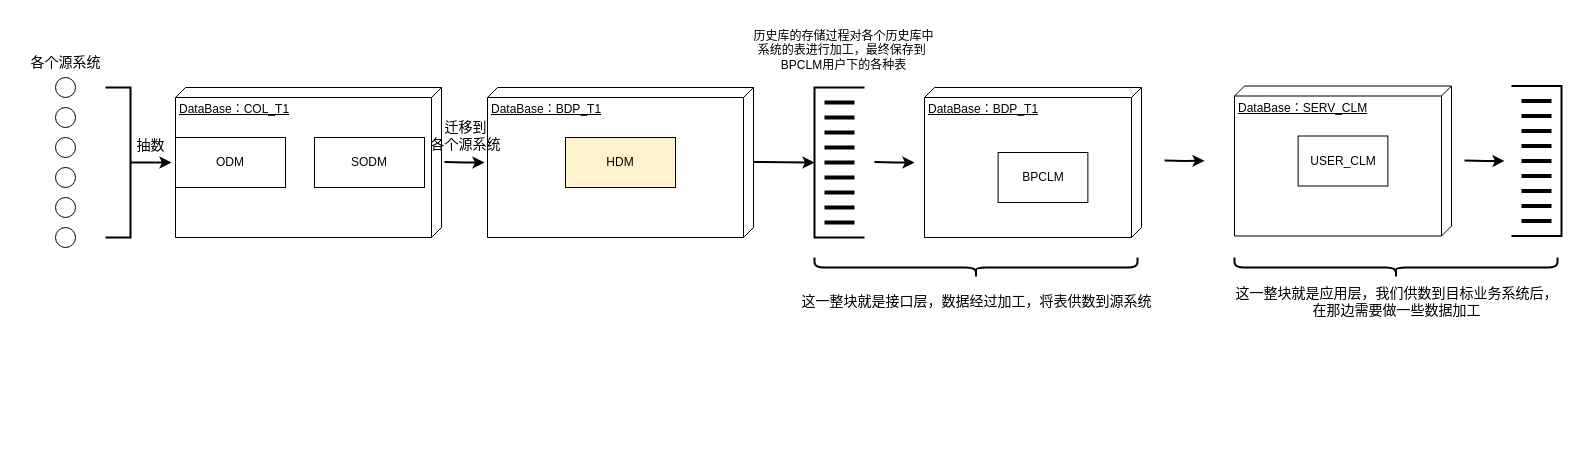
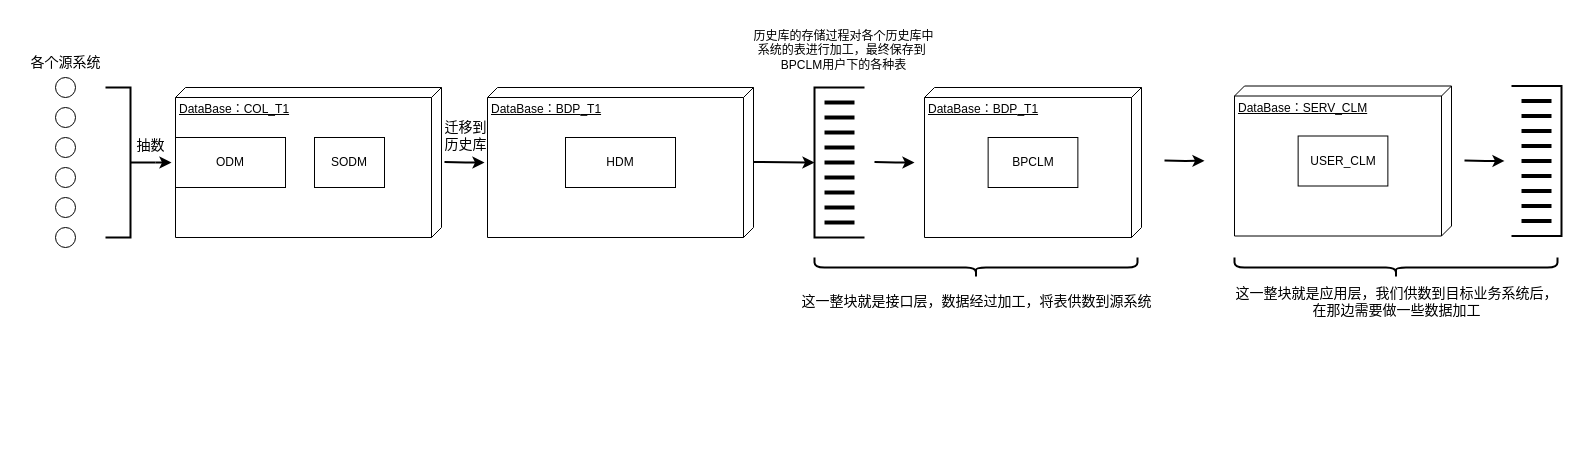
  <mxCell id="0" />
  <mxCell id="1" parent="0" />
  <mxCell id="2" value="" style="group" vertex="1" connectable="0" parent="1"><mxGeometry x="924" y="87" width="217" height="150" as="geometry" /></mxCell>
  <mxCell id="3" value="DataBase：BDP&lt;span style=&quot;background-color: initial;&quot;&gt;_T1&lt;/span&gt;&lt;div&gt;&lt;div&gt;&lt;br&gt;&lt;/div&gt;&lt;/div&gt;" style="verticalAlign=top;align=left;spacingTop=8;spacingLeft=2;spacingRight=12;shape=cube;size=10;direction=south;fontStyle=4;html=1;whiteSpace=wrap;" vertex="1" parent="2"><mxGeometry width="217" height="150" as="geometry" /></mxCell>
- <mxCell id="4" value="BPCLM" style="html=1;whiteSpace=wrap;" vertex="1" parent="2"><mxGeometry x="73.632" y="65" width="89.737" height="50" as="geometry" /></mxCell>
+ <mxCell id="4" value="BPCLM" style="html=1;whiteSpace=wrap;" vertex="1" parent="2"><mxGeometry x="63.632" y="50" width="89.737" height="50" as="geometry" /></mxCell>
  <mxCell id="5" value="" style="ellipse;whiteSpace=wrap;html=1;aspect=fixed;" vertex="1" parent="1"><mxGeometry x="55" y="167" width="20" height="20" as="geometry" /></mxCell>
  <mxCell id="6" value="" style="ellipse;whiteSpace=wrap;html=1;aspect=fixed;" vertex="1" parent="1"><mxGeometry x="55" y="77" width="20" height="20" as="geometry" /></mxCell>
  <mxCell id="7" value="" style="ellipse;whiteSpace=wrap;html=1;aspect=fixed;" vertex="1" parent="1"><mxGeometry x="55" y="137" width="20" height="20" as="geometry" /></mxCell>
  <mxCell id="8" value="" style="ellipse;whiteSpace=wrap;html=1;aspect=fixed;" vertex="1" parent="1"><mxGeometry x="55" y="107" width="20" height="20" as="geometry" /></mxCell>
  <mxCell id="9" value="" style="ellipse;whiteSpace=wrap;html=1;aspect=fixed;" vertex="1" parent="1"><mxGeometry x="55" y="197" width="20" height="20" as="geometry" /></mxCell>
  <mxCell id="10" value="" style="ellipse;whiteSpace=wrap;html=1;aspect=fixed;" vertex="1" parent="1"><mxGeometry x="55" y="227" width="20" height="20" as="geometry" /></mxCell>
  <mxCell id="11" style="edgeStyle=orthogonalEdgeStyle;rounded=0;orthogonalLoop=1;jettySize=auto;html=1;exitX=0;exitY=0.5;exitDx=0;exitDy=0;exitPerimeter=0;strokeWidth=2;" edge="1" parent="1" source="14"><mxGeometry relative="1" as="geometry"><mxPoint x="171" y="161.667" as="targetPoint" /></mxGeometry></mxCell>
  <mxCell id="12" value="&lt;font style=&quot;font-size: 14px;&quot;&gt;各个源系统&lt;/font&gt;" style="text;html=1;align=center;verticalAlign=middle;resizable=0;points=[];autosize=1;strokeColor=none;fillColor=none;" vertex="1" parent="1"><mxGeometry x="20" y="47" width="90" height="30" as="geometry" /></mxCell>
  <mxCell id="13" value="" style="group" vertex="1" connectable="0" parent="1"><mxGeometry x="105" y="87" width="648" height="150" as="geometry" /></mxCell>
  <mxCell id="14" value="" style="strokeWidth=2;html=1;shape=mxgraph.flowchart.annotation_2;align=left;labelPosition=right;pointerEvents=1;rotation=-180;" vertex="1" parent="13"><mxGeometry width="50" height="150" as="geometry" /></mxCell>
  <mxCell id="15" style="edgeStyle=orthogonalEdgeStyle;rounded=0;orthogonalLoop=1;jettySize=auto;html=1;exitX=0;exitY=0.5;exitDx=0;exitDy=0;exitPerimeter=0;strokeWidth=2;" edge="1" parent="13"><mxGeometry relative="1" as="geometry"><mxPoint x="379" y="75" as="targetPoint" /><mxPoint x="339" y="74.58" as="sourcePoint" /></mxGeometry></mxCell>
  <mxCell id="16" value="" style="group" vertex="1" connectable="0" parent="13"><mxGeometry x="382" width="266" height="150" as="geometry" /></mxCell>
  <mxCell id="17" value="DataBase：BDP&lt;span style=&quot;background-color: initial;&quot;&gt;_T1&lt;/span&gt;&lt;div&gt;&lt;div&gt;&lt;br&gt;&lt;/div&gt;&lt;/div&gt;" style="verticalAlign=top;align=left;spacingTop=8;spacingLeft=2;spacingRight=12;shape=cube;size=10;direction=south;fontStyle=4;html=1;whiteSpace=wrap;" vertex="1" parent="16"><mxGeometry width="266" height="150" as="geometry" /></mxCell>
- <mxCell id="18" value="HDM" style="html=1;whiteSpace=wrap;fillColor=#fff2cc;" vertex="1" parent="16"><mxGeometry x="78" y="50" width="110" height="50" as="geometry" /></mxCell>
+ <mxCell id="18" value="HDM" style="html=1;whiteSpace=wrap;" vertex="1" parent="16"><mxGeometry x="78" y="50" width="110" height="50" as="geometry" /></mxCell>
  <mxCell id="19" value="" style="group" vertex="1" connectable="0" parent="13"><mxGeometry x="70" width="266" height="150" as="geometry" /></mxCell>
  <mxCell id="20" value="DataBase：COL_T1&lt;div&gt;&lt;br&gt;&lt;/div&gt;" style="verticalAlign=top;align=left;spacingTop=8;spacingLeft=2;spacingRight=12;shape=cube;size=10;direction=south;fontStyle=4;html=1;whiteSpace=wrap;" vertex="1" parent="19"><mxGeometry width="266" height="150" as="geometry" /></mxCell>
  <mxCell id="21" value="ODM" style="html=1;whiteSpace=wrap;" vertex="1" parent="19"><mxGeometry y="50" width="110" height="50" as="geometry" /></mxCell>
- <mxCell id="22" value="SODM" style="html=1;whiteSpace=wrap;" vertex="1" parent="19"><mxGeometry x="139" y="50" width="110" height="50" as="geometry" /></mxCell>
+ <mxCell id="22" value="SODM" style="html=1;whiteSpace=wrap;" vertex="1" parent="19"><mxGeometry x="139" y="50" width="70" height="50" as="geometry" /></mxCell>
  <mxCell id="23" value="&lt;font style=&quot;font-size: 14px;&quot;&gt;抽数&lt;/font&gt;" style="text;html=1;align=center;verticalAlign=middle;resizable=0;points=[];autosize=1;strokeColor=none;fillColor=none;" vertex="1" parent="13"><mxGeometry x="20" y="43" width="50" height="30" as="geometry" /></mxCell>
- <mxCell id="24" value="&lt;font style=&quot;font-size: 14px;&quot;&gt;迁移到&lt;/font&gt;&lt;div&gt;&lt;font style=&quot;font-size: 14px;&quot;&gt;各个源系统&lt;/font&gt;&lt;/div&gt;" style="text;html=1;align=center;verticalAlign=middle;resizable=0;points=[];autosize=1;strokeColor=none;fillColor=none;" vertex="1" parent="13"><mxGeometry x="325" y="23" width="70" height="50" as="geometry" /></mxCell>
+ <mxCell id="24" value="&lt;font style=&quot;font-size: 14px;&quot;&gt;迁移到&lt;/font&gt;&lt;div&gt;&lt;font style=&quot;font-size: 14px;&quot;&gt;历史库&lt;/font&gt;&lt;/div&gt;" style="text;html=1;align=center;verticalAlign=middle;resizable=0;points=[];autosize=1;strokeColor=none;fillColor=none;" vertex="1" parent="13"><mxGeometry x="325" y="23" width="70" height="50" as="geometry" /></mxCell>
  <mxCell id="25" value="历史库的存储过程&lt;span style=&quot;background-color: initial;&quot;&gt;对各个历史库中&lt;/span&gt;&lt;div&gt;&lt;span style=&quot;background-color: initial;&quot;&gt;系统&lt;/span&gt;&lt;span style=&quot;background-color: initial;&quot;&gt;的表进行&lt;/span&gt;&lt;span style=&quot;background-color: initial;&quot;&gt;加工，&lt;/span&gt;&lt;span style=&quot;background-color: initial;&quot;&gt;最终保存到&amp;nbsp;&lt;/span&gt;&lt;div&gt;&lt;span style=&quot;background-color: initial;&quot;&gt;BPCLM用户下的各种表&lt;/span&gt;&lt;/div&gt;&lt;/div&gt;" style="text;html=1;align=center;verticalAlign=middle;resizable=0;points=[];autosize=1;strokeColor=none;fillColor=none;" vertex="1" parent="1"><mxGeometry x="743" y="20" width="200" height="60" as="geometry" /></mxCell>
  <mxCell id="26" style="edgeStyle=orthogonalEdgeStyle;rounded=0;orthogonalLoop=1;jettySize=auto;html=1;exitX=0;exitY=0.5;exitDx=0;exitDy=0;exitPerimeter=0;strokeWidth=2;entryX=0;entryY=0.5;entryDx=0;entryDy=0;entryPerimeter=0;" edge="1" parent="1" target="28"><mxGeometry relative="1" as="geometry"><mxPoint x="793" y="161.94" as="targetPoint" /><mxPoint x="753" y="161.52" as="sourcePoint" /></mxGeometry></mxCell>
  <mxCell id="27" value="" style="group" vertex="1" connectable="0" parent="1"><mxGeometry x="814" y="87" width="50" height="150" as="geometry" /></mxCell>
  <mxCell id="28" value="" style="strokeWidth=2;html=1;shape=mxgraph.flowchart.annotation_1;align=left;pointerEvents=1;" vertex="1" parent="27"><mxGeometry width="50" height="150" as="geometry" /></mxCell>
  <mxCell id="29" value="" style="line;strokeWidth=4;html=1;perimeter=backbonePerimeter;points=[];outlineConnect=0;" vertex="1" parent="27"><mxGeometry x="10" y="10" width="30" height="10" as="geometry" /></mxCell>
  <mxCell id="30" value="" style="line;strokeWidth=4;html=1;perimeter=backbonePerimeter;points=[];outlineConnect=0;flipH=1;flipV=1;" vertex="1" parent="27"><mxGeometry x="10" y="25" width="30" height="10" as="geometry" /></mxCell>
  <mxCell id="31" value="" style="line;strokeWidth=4;html=1;perimeter=backbonePerimeter;points=[];outlineConnect=0;flipH=1;flipV=1;" vertex="1" parent="27"><mxGeometry x="10" y="40" width="30" height="10" as="geometry" /></mxCell>
  <mxCell id="32" value="" style="line;strokeWidth=4;html=1;perimeter=backbonePerimeter;points=[];outlineConnect=0;flipH=1;flipV=1;" vertex="1" parent="27"><mxGeometry x="10" y="55" width="30" height="10" as="geometry" /></mxCell>
  <mxCell id="33" value="" style="line;strokeWidth=4;html=1;perimeter=backbonePerimeter;points=[];outlineConnect=0;flipH=1;flipV=1;" vertex="1" parent="27"><mxGeometry x="10" y="70" width="30" height="10" as="geometry" /></mxCell>
  <mxCell id="34" value="" style="line;strokeWidth=4;html=1;perimeter=backbonePerimeter;points=[];outlineConnect=0;flipH=1;flipV=1;" vertex="1" parent="27"><mxGeometry x="10" y="85" width="30" height="10" as="geometry" /></mxCell>
  <mxCell id="35" value="" style="line;strokeWidth=4;html=1;perimeter=backbonePerimeter;points=[];outlineConnect=0;flipH=1;flipV=1;" vertex="1" parent="27"><mxGeometry x="10" y="100" width="30" height="10" as="geometry" /></mxCell>
  <mxCell id="36" value="" style="line;strokeWidth=4;html=1;perimeter=backbonePerimeter;points=[];outlineConnect=0;flipH=1;flipV=1;" vertex="1" parent="27"><mxGeometry x="10" y="115" width="30" height="10" as="geometry" /></mxCell>
  <mxCell id="37" value="" style="line;strokeWidth=4;html=1;perimeter=backbonePerimeter;points=[];outlineConnect=0;flipH=1;flipV=1;" vertex="1" parent="27"><mxGeometry x="10" y="130" width="30" height="10" as="geometry" /></mxCell>
  <mxCell id="38" style="edgeStyle=orthogonalEdgeStyle;rounded=0;orthogonalLoop=1;jettySize=auto;html=1;exitX=0;exitY=0.5;exitDx=0;exitDy=0;exitPerimeter=0;strokeWidth=2;" edge="1" parent="1"><mxGeometry relative="1" as="geometry"><mxPoint x="914" y="161.97" as="targetPoint" /><mxPoint x="874" y="161.55" as="sourcePoint" /></mxGeometry></mxCell>
  <mxCell id="39" value="" style="shape=curlyBracket;whiteSpace=wrap;html=1;rounded=1;labelPosition=left;verticalLabelPosition=middle;align=right;verticalAlign=middle;rotation=-90;strokeWidth=2;" vertex="1" parent="1"><mxGeometry x="965.5" y="105.5" width="20" height="323" as="geometry" /></mxCell>
  <mxCell id="40" value="" style="group" vertex="1" connectable="0" parent="1"><mxGeometry x="1234" y="85.5" width="217" height="150" as="geometry" /></mxCell>
  <mxCell id="41" value="DataBase：SERV_CLM&lt;div&gt;&lt;div&gt;&lt;br&gt;&lt;/div&gt;&lt;/div&gt;" style="verticalAlign=top;align=left;spacingTop=8;spacingLeft=2;spacingRight=12;shape=cube;size=10;direction=south;fontStyle=4;html=1;whiteSpace=wrap;" vertex="1" parent="40"><mxGeometry width="217" height="150" as="geometry" /></mxCell>
  <mxCell id="42" value="USER_CLM" style="html=1;whiteSpace=wrap;" vertex="1" parent="40"><mxGeometry x="63.632" y="50" width="89.737" height="50" as="geometry" /></mxCell>
  <mxCell id="43" value="" style="group;rotation=-180;" vertex="1" connectable="0" parent="1"><mxGeometry x="1511" y="85.5" width="50" height="150" as="geometry" /></mxCell>
  <mxCell id="44" value="" style="strokeWidth=2;html=1;shape=mxgraph.flowchart.annotation_1;align=left;pointerEvents=1;rotation=-180;" vertex="1" parent="43"><mxGeometry width="50" height="150" as="geometry" /></mxCell>
  <mxCell id="45" value="" style="line;strokeWidth=4;html=1;perimeter=backbonePerimeter;points=[];outlineConnect=0;rotation=-180;" vertex="1" parent="43"><mxGeometry x="10" y="130" width="30" height="10" as="geometry" /></mxCell>
  <mxCell id="46" value="" style="line;strokeWidth=4;html=1;perimeter=backbonePerimeter;points=[];outlineConnect=0;flipH=1;flipV=1;rotation=-180;" vertex="1" parent="43"><mxGeometry x="10" y="115" width="30" height="10" as="geometry" /></mxCell>
  <mxCell id="47" value="" style="line;strokeWidth=4;html=1;perimeter=backbonePerimeter;points=[];outlineConnect=0;flipH=1;flipV=1;rotation=-180;" vertex="1" parent="43"><mxGeometry x="10" y="100" width="30" height="10" as="geometry" /></mxCell>
  <mxCell id="48" value="" style="line;strokeWidth=4;html=1;perimeter=backbonePerimeter;points=[];outlineConnect=0;flipH=1;flipV=1;rotation=-180;" vertex="1" parent="43"><mxGeometry x="10" y="85" width="30" height="10" as="geometry" /></mxCell>
  <mxCell id="49" value="" style="line;strokeWidth=4;html=1;perimeter=backbonePerimeter;points=[];outlineConnect=0;flipH=1;flipV=1;rotation=-180;" vertex="1" parent="43"><mxGeometry x="10" y="70" width="30" height="10" as="geometry" /></mxCell>
  <mxCell id="50" value="" style="line;strokeWidth=4;html=1;perimeter=backbonePerimeter;points=[];outlineConnect=0;flipH=1;flipV=1;rotation=-180;" vertex="1" parent="43"><mxGeometry x="10" y="55" width="30" height="10" as="geometry" /></mxCell>
  <mxCell id="51" value="" style="line;strokeWidth=4;html=1;perimeter=backbonePerimeter;points=[];outlineConnect=0;flipH=1;flipV=1;rotation=-180;" vertex="1" parent="43"><mxGeometry x="10" y="40" width="30" height="10" as="geometry" /></mxCell>
  <mxCell id="52" value="" style="line;strokeWidth=4;html=1;perimeter=backbonePerimeter;points=[];outlineConnect=0;flipH=1;flipV=1;rotation=-180;" vertex="1" parent="43"><mxGeometry x="10" y="25" width="30" height="10" as="geometry" /></mxCell>
  <mxCell id="53" value="" style="line;strokeWidth=4;html=1;perimeter=backbonePerimeter;points=[];outlineConnect=0;flipH=1;flipV=1;rotation=-180;" vertex="1" parent="43"><mxGeometry x="10" y="10" width="30" height="10" as="geometry" /></mxCell>
  <mxCell id="54" value="" style="shape=curlyBracket;whiteSpace=wrap;html=1;rounded=1;labelPosition=left;verticalLabelPosition=middle;align=right;verticalAlign=middle;rotation=-90;strokeWidth=2;" vertex="1" parent="1"><mxGeometry x="1385.5" y="105.5" width="20" height="323" as="geometry" /></mxCell>
  <mxCell id="55" value="&lt;font style=&quot;font-size: 14px;&quot;&gt;这一整块就是应用层，我们供数到目标业务系统后，&lt;/font&gt;&lt;div&gt;&lt;font style=&quot;font-size: 14px;&quot;&gt;在那边需要做一些数据加工&lt;/font&gt;&lt;/div&gt;" style="text;html=1;align=center;verticalAlign=middle;resizable=0;points=[];autosize=1;strokeColor=none;fillColor=none;" vertex="1" parent="1"><mxGeometry x="1220.5" y="275.5" width="350" height="50" as="geometry" /></mxCell>
  <mxCell id="56" style="edgeStyle=orthogonalEdgeStyle;rounded=0;orthogonalLoop=1;jettySize=auto;html=1;exitX=0;exitY=0.5;exitDx=0;exitDy=0;exitPerimeter=0;strokeWidth=2;" edge="1" parent="1"><mxGeometry relative="1" as="geometry"><mxPoint x="1504" y="160.42" as="targetPoint" /><mxPoint x="1464" y="160" as="sourcePoint" /></mxGeometry></mxCell>
  <mxCell id="57" value="&lt;span style=&quot;font-size: 14px; background-color: rgb(255, 255, 255);&quot;&gt;这一整块就是接口层，数据经过加工，将表供数到源系统&lt;/span&gt;" style="text;html=1;align=center;verticalAlign=middle;resizable=0;points=[];autosize=1;strokeColor=none;fillColor=none;" vertex="1" parent="1"><mxGeometry x="790.5" y="285.5" width="370" height="30" as="geometry" /></mxCell>
  <mxCell id="58" style="edgeStyle=orthogonalEdgeStyle;rounded=0;orthogonalLoop=1;jettySize=auto;html=1;exitX=0;exitY=0.5;exitDx=0;exitDy=0;exitPerimeter=0;strokeWidth=2;" edge="1" parent="1"><mxGeometry relative="1" as="geometry"><mxPoint x="1204" y="160.33" as="targetPoint" /><mxPoint x="1164" y="159.91" as="sourcePoint" /></mxGeometry></mxCell>
